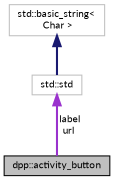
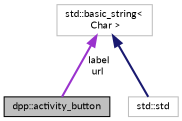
  digraph {
    fontname=Lato
    node [color=grey75 fontname=Lato fontsize=10 shape=record]
    edge [dir=back fontname=Lato fontsize=10 labelfontname=Helvetica labelfontsize=10 style=bold]
    n1 [color=black fillcolor=grey75 fontcolor=black height=0.2 label="dpp::activity_button" style=filled width=0.4]
    n2 [height=0.2 label="std::std" width=0.4]
    n3 [height=0.2 label="std::basic_string\<\l Char \>" width=0.4]
-   n2 -> n1 [color=darkorchid3 label=" label\nurl"]
+   n3 -> n1 [color=darkorchid3 label=" label\nurl"]
    n3 -> n2 [color=midnightblue]
  }
